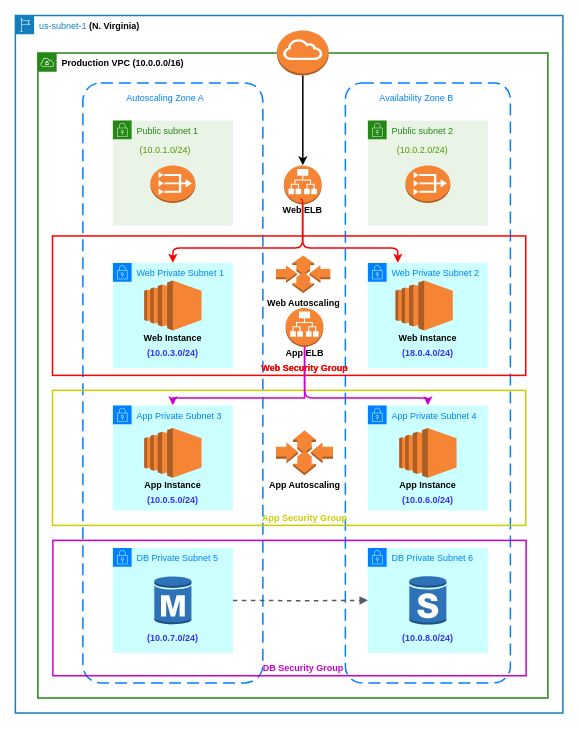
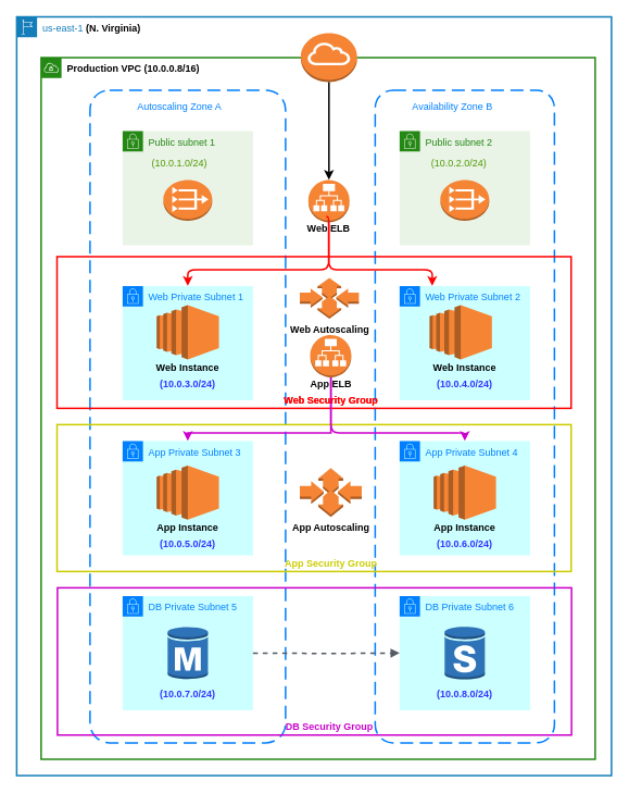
  <mxCell id="0" />
  <mxCell id="1" parent="0" />
- <mxCell id="2" value="us-subnet-1 &lt;font color=&quot;#000000&quot;&gt;&lt;b&gt;(N. Virginia)&lt;/b&gt;&lt;/font&gt;" style="points=[[0,0],[0.25,0],[0.5,0],[0.75,0],[1,0],[1,0.25],[1,0.5],[1,0.75],[1,1],[0.75,1],[0.5,1],[0.25,1],[0,1],[0,0.75],[0,0.5],[0,0.25]];outlineConnect=0;gradientColor=none;html=1;whiteSpace=wrap;fontSize=12;fontStyle=0;shape=mxgraph.aws4.group;grIcon=mxgraph.aws4.group_region;strokeColor=#147EBA;fillColor=none;verticalAlign=top;align=left;spacingLeft=30;fontColor=#147EBA;strokeWidth=2;" parent="1" vertex="1"><mxGeometry x="20" y="20" width="730" height="930" as="geometry" /></mxCell>
- <mxCell id="3" value="&lt;b&gt;&lt;font color=&quot;#000000&quot;&gt;Production VPC (10.0.0.0/16)&lt;/font&gt;&lt;/b&gt;" style="points=[[0,0],[0.25,0],[0.5,0],[0.75,0],[1,0],[1,0.25],[1,0.5],[1,0.75],[1,1],[0.75,1],[0.5,1],[0.25,1],[0,1],[0,0.75],[0,0.5],[0,0.25]];outlineConnect=0;gradientColor=none;html=1;whiteSpace=wrap;fontSize=12;fontStyle=0;shape=mxgraph.aws4.group;grIcon=mxgraph.aws4.group_vpc;strokeColor=#248814;fillColor=none;verticalAlign=top;align=left;spacingLeft=30;fontColor=#AAB7B8;dashed=0;strokeWidth=2;" parent="1" vertex="1"><mxGeometry x="50" y="70" width="680" height="860" as="geometry" /></mxCell>
+ <mxCell id="2" value="us-east-1 &lt;font color=&quot;#000000&quot;&gt;&lt;b&gt;(N. Virginia)&lt;/b&gt;&lt;/font&gt;" style="points=[[0,0],[0.25,0],[0.5,0],[0.75,0],[1,0],[1,0.25],[1,0.5],[1,0.75],[1,1],[0.75,1],[0.5,1],[0.25,1],[0,1],[0,0.75],[0,0.5],[0,0.25]];outlineConnect=0;gradientColor=none;html=1;whiteSpace=wrap;fontSize=12;fontStyle=0;shape=mxgraph.aws4.group;grIcon=mxgraph.aws4.group_region;strokeColor=#147EBA;fillColor=none;verticalAlign=top;align=left;spacingLeft=30;fontColor=#147EBA;strokeWidth=2;" parent="1" vertex="1"><mxGeometry x="20" y="20" width="730" height="930" as="geometry" /></mxCell>
+ <mxCell id="3" value="&lt;b&gt;&lt;font color=&quot;#000000&quot;&gt;Production VPC (10.0.0.8/16)&lt;/font&gt;&lt;/b&gt;" style="points=[[0,0],[0.25,0],[0.5,0],[0.75,0],[1,0],[1,0.25],[1,0.5],[1,0.75],[1,1],[0.75,1],[0.5,1],[0.25,1],[0,1],[0,0.75],[0,0.5],[0,0.25]];outlineConnect=0;gradientColor=none;html=1;whiteSpace=wrap;fontSize=12;fontStyle=0;shape=mxgraph.aws4.group;grIcon=mxgraph.aws4.group_vpc;strokeColor=#248814;fillColor=none;verticalAlign=top;align=left;spacingLeft=30;fontColor=#AAB7B8;dashed=0;strokeWidth=2;" parent="1" vertex="1"><mxGeometry x="50" y="70" width="680" height="860" as="geometry" /></mxCell>
  <mxCell id="4" value="" style="rounded=1;arcSize=10;dashed=1;fillColor=none;gradientColor=none;dashPattern=8 4;strokeWidth=2;strokeColor=#007FFF;" parent="1" vertex="1"><mxGeometry x="110" y="110" width="240" height="800" as="geometry" /></mxCell>
  <mxCell id="5" value="" style="rounded=1;arcSize=10;dashed=1;fillColor=none;gradientColor=none;dashPattern=8 4;strokeWidth=2;strokeColor=#007FFF;" parent="1" vertex="1"><mxGeometry x="460" y="110" width="220" height="800" as="geometry" /></mxCell>
  <mxCell id="6" value="&lt;font color=&quot;#007fff&quot;&gt;Autoscaling Zone A&lt;/font&gt;" style="text;html=1;strokeColor=none;fillColor=none;align=center;verticalAlign=middle;whiteSpace=wrap;rounded=0;" parent="1" vertex="1"><mxGeometry x="165" y="120" width="110" height="20" as="geometry" /></mxCell>
  <mxCell id="7" value="&lt;font color=&quot;#007fff&quot;&gt;Availability Zone B&lt;/font&gt;" style="text;html=1;strokeColor=none;fillColor=none;align=center;verticalAlign=middle;whiteSpace=wrap;rounded=0;" parent="1" vertex="1"><mxGeometry x="500" y="120" width="110" height="20" as="geometry" /></mxCell>
  <mxCell id="8" value="Public subnet 1" style="points=[[0,0],[0.25,0],[0.5,0],[0.75,0],[1,0],[1,0.25],[1,0.5],[1,0.75],[1,1],[0.75,1],[0.5,1],[0.25,1],[0,1],[0,0.75],[0,0.5],[0,0.25]];outlineConnect=0;gradientColor=none;html=1;whiteSpace=wrap;fontSize=12;fontStyle=0;shape=mxgraph.aws4.group;grIcon=mxgraph.aws4.group_security_group;grStroke=0;strokeColor=#248814;fillColor=#E9F3E6;verticalAlign=top;align=left;spacingLeft=30;fontColor=#248814;dashed=0;" parent="1" vertex="1"><mxGeometry x="150" y="160" width="160" height="140" as="geometry" /></mxCell>
  <mxCell id="9" value="Public subnet 2" style="points=[[0,0],[0.25,0],[0.5,0],[0.75,0],[1,0],[1,0.25],[1,0.5],[1,0.75],[1,1],[0.75,1],[0.5,1],[0.25,1],[0,1],[0,0.75],[0,0.5],[0,0.25]];outlineConnect=0;gradientColor=none;html=1;whiteSpace=wrap;fontSize=12;fontStyle=0;shape=mxgraph.aws4.group;grIcon=mxgraph.aws4.group_security_group;grStroke=0;strokeColor=#248814;fillColor=#E9F3E6;verticalAlign=top;align=left;spacingLeft=30;fontColor=#248814;dashed=0;" parent="1" vertex="1"><mxGeometry x="490" y="160" width="160" height="140" as="geometry" /></mxCell>
  <mxCell id="10" value="&lt;font color=&quot;#4d9900&quot;&gt;(10.0.1.0/24)&lt;/font&gt;" style="text;html=1;strokeColor=none;fillColor=none;align=center;verticalAlign=middle;whiteSpace=wrap;rounded=0;" parent="1" vertex="1"><mxGeometry x="180" y="190" width="80" height="20" as="geometry" /></mxCell>
  <mxCell id="11" value="&lt;font color=&quot;#4d9900&quot;&gt;(10.0.2.0/24)&lt;/font&gt;" style="text;html=1;strokeColor=none;fillColor=none;align=center;verticalAlign=middle;whiteSpace=wrap;rounded=0;" parent="1" vertex="1"><mxGeometry x="523.25" y="190" width="80" height="20" as="geometry" /></mxCell>
  <mxCell id="12" style="edgeStyle=orthogonalEdgeStyle;rounded=0;orthogonalLoop=1;jettySize=auto;html=1;exitX=0.5;exitY=1;exitDx=0;exitDy=0;" parent="1" source="10" target="10" edge="1"><mxGeometry relative="1" as="geometry" /></mxCell>
  <mxCell id="13" value="" style="outlineConnect=0;dashed=0;verticalLabelPosition=bottom;verticalAlign=top;align=center;html=1;shape=mxgraph.aws3.vpc_nat_gateway;fillColor=#F58534;gradientColor=none;strokeColor=#007FFF;strokeWidth=2;" parent="1" vertex="1"><mxGeometry x="200" y="220" width="60" height="50" as="geometry" /></mxCell>
  <mxCell id="14" value="&lt;font color=&quot;#007fff&quot;&gt;Web Private Subnet 1&lt;/font&gt;" style="points=[[0,0],[0.25,0],[0.5,0],[0.75,0],[1,0],[1,0.25],[1,0.5],[1,0.75],[1,1],[0.75,1],[0.5,1],[0.25,1],[0,1],[0,0.75],[0,0.5],[0,0.25]];outlineConnect=0;gradientColor=none;html=1;whiteSpace=wrap;fontSize=12;fontStyle=0;shape=mxgraph.aws4.group;grIcon=mxgraph.aws4.group_security_group;grStroke=0;verticalAlign=top;align=left;spacingLeft=30;fontColor=#248814;dashed=0;strokeColor=#007FFF;fillColor=#CCFFFF;" parent="1" vertex="1"><mxGeometry x="150" y="350" width="160" height="140" as="geometry" /></mxCell>
  <mxCell id="15" value="&lt;font color=&quot;#007fff&quot;&gt;Web Private Subnet 2&lt;/font&gt;" style="points=[[0,0],[0.25,0],[0.5,0],[0.75,0],[1,0],[1,0.25],[1,0.5],[1,0.75],[1,1],[0.75,1],[0.5,1],[0.25,1],[0,1],[0,0.75],[0,0.5],[0,0.25]];outlineConnect=0;gradientColor=none;html=1;whiteSpace=wrap;fontSize=12;fontStyle=0;shape=mxgraph.aws4.group;grIcon=mxgraph.aws4.group_security_group;grStroke=0;verticalAlign=top;align=left;spacingLeft=30;fontColor=#248814;dashed=0;strokeColor=#007FFF;fillColor=#CCFFFF;" parent="1" vertex="1"><mxGeometry x="490" y="350" width="160" height="140" as="geometry" /></mxCell>
  <mxCell id="16" value="" style="outlineConnect=0;dashed=0;verticalLabelPosition=bottom;verticalAlign=top;align=center;html=1;shape=mxgraph.aws3.ec2;fillColor=#F58534;gradientColor=none;strokeColor=#007FFF;strokeWidth=2;" parent="1" vertex="1"><mxGeometry x="191.75" y="373.5" width="76.5" height="66.5" as="geometry" /></mxCell>
  <mxCell id="17" value="" style="outlineConnect=0;dashed=0;verticalLabelPosition=bottom;verticalAlign=top;align=center;html=1;shape=mxgraph.aws3.ec2;fillColor=#F58534;gradientColor=none;strokeColor=#007FFF;strokeWidth=2;" parent="1" vertex="1"><mxGeometry x="526.75" y="373.5" width="76.5" height="66.5" as="geometry" /></mxCell>
  <mxCell id="18" value="&lt;b&gt;Web Instance&lt;/b&gt;" style="text;html=1;strokeColor=none;fillColor=none;align=center;verticalAlign=middle;whiteSpace=wrap;rounded=0;" parent="1" vertex="1"><mxGeometry x="185" y="440" width="90" height="20" as="geometry" /></mxCell>
  <mxCell id="19" value="&lt;b&gt;Web Instance&lt;/b&gt;" style="text;html=1;strokeColor=none;fillColor=none;align=center;verticalAlign=middle;whiteSpace=wrap;rounded=0;" parent="1" vertex="1"><mxGeometry x="525" y="440" width="90" height="20" as="geometry" /></mxCell>
  <mxCell id="20" value="&lt;font color=&quot;#3333ff&quot;&gt;&lt;b&gt;(10.0.3.0/24)&lt;/b&gt;&lt;/font&gt;" style="text;html=1;strokeColor=none;fillColor=none;align=center;verticalAlign=middle;whiteSpace=wrap;rounded=0;" parent="1" vertex="1"><mxGeometry x="210" y="460" width="40" height="20" as="geometry" /></mxCell>
- <mxCell id="21" value="&lt;font color=&quot;#3333ff&quot;&gt;&lt;b&gt;(18.0.4.0/24)&lt;/b&gt;&lt;/font&gt;" style="text;html=1;strokeColor=none;fillColor=none;align=center;verticalAlign=middle;whiteSpace=wrap;rounded=0;" parent="1" vertex="1"><mxGeometry x="550" y="460" width="40" height="20" as="geometry" /></mxCell>
+ <mxCell id="21" value="&lt;font color=&quot;#3333ff&quot;&gt;&lt;b&gt;(10.0.4.0/24)&lt;/b&gt;&lt;/font&gt;" style="text;html=1;strokeColor=none;fillColor=none;align=center;verticalAlign=middle;whiteSpace=wrap;rounded=0;" parent="1" vertex="1"><mxGeometry x="550" y="460" width="40" height="20" as="geometry" /></mxCell>
  <mxCell id="22" value="&lt;font color=&quot;#007fff&quot;&gt;App Private Subnet 3&lt;/font&gt;" style="points=[[0,0],[0.25,0],[0.5,0],[0.75,0],[1,0],[1,0.25],[1,0.5],[1,0.75],[1,1],[0.75,1],[0.5,1],[0.25,1],[0,1],[0,0.75],[0,0.5],[0,0.25]];outlineConnect=0;gradientColor=none;html=1;whiteSpace=wrap;fontSize=12;fontStyle=0;shape=mxgraph.aws4.group;grIcon=mxgraph.aws4.group_security_group;grStroke=0;verticalAlign=top;align=left;spacingLeft=30;fontColor=#248814;dashed=0;strokeColor=#007FFF;fillColor=#CCFFFF;" parent="1" vertex="1"><mxGeometry x="150" y="540" width="160" height="140" as="geometry" /></mxCell>
  <mxCell id="23" value="&lt;font color=&quot;#007fff&quot;&gt;App Private Subnet 4&lt;/font&gt;" style="points=[[0,0],[0.25,0],[0.5,0],[0.75,0],[1,0],[1,0.25],[1,0.5],[1,0.75],[1,1],[0.75,1],[0.5,1],[0.25,1],[0,1],[0,0.75],[0,0.5],[0,0.25]];outlineConnect=0;gradientColor=none;html=1;whiteSpace=wrap;fontSize=12;fontStyle=0;shape=mxgraph.aws4.group;grIcon=mxgraph.aws4.group_security_group;grStroke=0;verticalAlign=top;align=left;spacingLeft=30;fontColor=#248814;dashed=0;strokeColor=#007FFF;fillColor=#CCFFFF;" parent="1" vertex="1"><mxGeometry x="490" y="540" width="160" height="140" as="geometry" /></mxCell>
  <mxCell id="24" value="" style="outlineConnect=0;dashed=0;verticalLabelPosition=bottom;verticalAlign=top;align=center;html=1;shape=mxgraph.aws3.ec2;fillColor=#F58534;gradientColor=none;strokeColor=#007FFF;strokeWidth=2;" parent="1" vertex="1"><mxGeometry x="191.75" y="570" width="76.5" height="66.5" as="geometry" /></mxCell>
  <mxCell id="25" value="" style="outlineConnect=0;dashed=0;verticalLabelPosition=bottom;verticalAlign=top;align=center;html=1;shape=mxgraph.aws3.ec2;fillColor=#F58534;gradientColor=none;strokeColor=#007FFF;strokeWidth=2;" parent="1" vertex="1"><mxGeometry x="531.75" y="570" width="76.5" height="66.5" as="geometry" /></mxCell>
  <mxCell id="26" value="&lt;b&gt;App Instance&lt;/b&gt;" style="text;html=1;strokeColor=none;fillColor=none;align=center;verticalAlign=middle;whiteSpace=wrap;rounded=0;" parent="1" vertex="1"><mxGeometry x="185" y="636.5" width="90" height="20" as="geometry" /></mxCell>
  <mxCell id="27" value="&lt;b&gt;App Instance&lt;/b&gt;" style="text;html=1;strokeColor=none;fillColor=none;align=center;verticalAlign=middle;whiteSpace=wrap;rounded=0;" parent="1" vertex="1"><mxGeometry x="525" y="636.5" width="90" height="20" as="geometry" /></mxCell>
  <mxCell id="28" value="&lt;b&gt;&lt;font color=&quot;#3333ff&quot;&gt;(10.0.5.0/24)&lt;/font&gt;&lt;/b&gt;" style="text;html=1;strokeColor=none;fillColor=none;align=center;verticalAlign=middle;whiteSpace=wrap;rounded=0;" parent="1" vertex="1"><mxGeometry x="210" y="656.5" width="40" height="20" as="geometry" /></mxCell>
  <mxCell id="29" value="&lt;b&gt;&lt;font color=&quot;#3333ff&quot;&gt;(10.0.6.0/24)&lt;/font&gt;&lt;/b&gt;" style="text;html=1;strokeColor=none;fillColor=none;align=center;verticalAlign=middle;whiteSpace=wrap;rounded=0;" parent="1" vertex="1"><mxGeometry x="550" y="656.5" width="40" height="20" as="geometry" /></mxCell>
  <mxCell id="30" value="" style="outlineConnect=0;dashed=0;verticalLabelPosition=bottom;verticalAlign=top;align=center;html=1;shape=mxgraph.aws3.vpc_nat_gateway;fillColor=#F58534;gradientColor=none;strokeColor=#007FFF;strokeWidth=2;" parent="1" vertex="1"><mxGeometry x="540" y="220" width="60" height="50" as="geometry" /></mxCell>
  <mxCell id="31" value="&lt;font color=&quot;#007fff&quot;&gt;DB Private Subnet 5&lt;/font&gt;" style="points=[[0,0],[0.25,0],[0.5,0],[0.75,0],[1,0],[1,0.25],[1,0.5],[1,0.75],[1,1],[0.75,1],[0.5,1],[0.25,1],[0,1],[0,0.75],[0,0.5],[0,0.25]];outlineConnect=0;gradientColor=none;html=1;whiteSpace=wrap;fontSize=12;fontStyle=0;shape=mxgraph.aws4.group;grIcon=mxgraph.aws4.group_security_group;grStroke=0;verticalAlign=top;align=left;spacingLeft=30;fontColor=#248814;dashed=0;strokeColor=#007FFF;fillColor=#CCFFFF;" parent="1" vertex="1"><mxGeometry x="150" y="730" width="160" height="140" as="geometry" /></mxCell>
  <mxCell id="32" value="&lt;font color=&quot;#007fff&quot;&gt;DB Private Subnet 6&lt;/font&gt;" style="points=[[0,0],[0.25,0],[0.5,0],[0.75,0],[1,0],[1,0.25],[1,0.5],[1,0.75],[1,1],[0.75,1],[0.5,1],[0.25,1],[0,1],[0,0.75],[0,0.5],[0,0.25]];outlineConnect=0;gradientColor=none;html=1;whiteSpace=wrap;fontSize=12;fontStyle=0;shape=mxgraph.aws4.group;grIcon=mxgraph.aws4.group_security_group;grStroke=0;verticalAlign=top;align=left;spacingLeft=30;fontColor=#248814;dashed=0;strokeColor=#007FFF;fillColor=#CCFFFF;" parent="1" vertex="1"><mxGeometry x="490" y="730" width="160" height="140" as="geometry" /></mxCell>
  <mxCell id="33" value="" style="outlineConnect=0;dashed=0;verticalLabelPosition=bottom;verticalAlign=top;align=center;html=1;shape=mxgraph.aws3.rds_db_instance;fillColor=#2E73B8;gradientColor=none;strokeColor=#007FFF;strokeWidth=2;" parent="1" vertex="1"><mxGeometry x="205.25" y="767" width="49.5" height="66" as="geometry" /></mxCell>
  <mxCell id="34" value="" style="outlineConnect=0;dashed=0;verticalLabelPosition=bottom;verticalAlign=top;align=center;html=1;shape=mxgraph.aws3.rds_db_instance_standby_multi_az;fillColor=#2E73B8;gradientColor=none;strokeColor=#007FFF;strokeWidth=2;" parent="1" vertex="1"><mxGeometry x="545.25" y="767" width="49.5" height="66" as="geometry" /></mxCell>
  <mxCell id="35" value="&lt;b&gt;&lt;font color=&quot;#3333ff&quot;&gt;(10.0.7.0/24)&lt;/font&gt;&lt;/b&gt;" style="text;html=1;strokeColor=none;fillColor=none;align=center;verticalAlign=middle;whiteSpace=wrap;rounded=0;" parent="1" vertex="1"><mxGeometry x="210" y="840" width="40" height="20" as="geometry" /></mxCell>
  <mxCell id="36" value="&lt;b&gt;&lt;font color=&quot;#3333ff&quot;&gt;(10.0.8.0/24)&lt;/font&gt;&lt;/b&gt;" style="text;html=1;strokeColor=none;fillColor=none;align=center;verticalAlign=middle;whiteSpace=wrap;rounded=0;" parent="1" vertex="1"><mxGeometry x="550" y="840" width="40" height="20" as="geometry" /></mxCell>
  <mxCell id="37" value="" style="rounded=0;arcSize=10;fillColor=none;gradientColor=none;strokeWidth=2;sketch=0;strokeColor=#CC00CC;" parent="1" vertex="1"><mxGeometry x="70" y="720" width="631" height="180.5" as="geometry" /></mxCell>
  <mxCell id="38" value="&lt;font color=&quot;#cc00cc&quot;&gt;&lt;b&gt;DB Security Group&lt;/b&gt;&lt;/font&gt;" style="text;html=1;strokeColor=none;fillColor=none;align=center;verticalAlign=middle;whiteSpace=wrap;rounded=0;sketch=0;" parent="1" vertex="1"><mxGeometry x="339" y="880.5" width="130" height="20" as="geometry" /></mxCell>
  <mxCell id="39" value="" style="rounded=0;arcSize=10;fillColor=none;gradientColor=none;strokeWidth=2;sketch=0;strokeColor=#CCCC00;shadow=0;glass=0;fontStyle=1" parent="1" vertex="1"><mxGeometry x="69.5" y="520" width="631" height="180" as="geometry" /></mxCell>
  <mxCell id="40" value="&lt;b&gt;&lt;font color=&quot;#cccc00&quot;&gt;App Security Group&lt;/font&gt;&lt;/b&gt;" style="text;html=1;strokeColor=none;fillColor=none;align=center;verticalAlign=middle;whiteSpace=wrap;rounded=0;sketch=0;" parent="1" vertex="1"><mxGeometry x="340.5" y="680" width="130" height="20" as="geometry" /></mxCell>
  <mxCell id="41" value="" style="rounded=0;arcSize=10;fillColor=none;gradientColor=none;strokeWidth=2;sketch=0;shadow=0;glass=0;strokeColor=#FF0000;" parent="1" vertex="1"><mxGeometry x="69.5" y="314.12" width="631" height="185.88" as="geometry" /></mxCell>
  <mxCell id="42" style="edgeStyle=orthogonalEdgeStyle;rounded=0;orthogonalLoop=1;jettySize=auto;html=1;strokeWidth=2;strokeColor=#CC00CC;" edge="1" parent="1" source="47" target="22"><mxGeometry relative="1" as="geometry"><Array as="points"><mxPoint x="406" y="530" /><mxPoint x="230" y="530" /></Array></mxGeometry></mxCell>
  <mxCell id="43" value="&lt;b&gt;&lt;font color=&quot;#ff0000&quot;&gt;Web Security Group&lt;/font&gt;&lt;/b&gt;" style="text;html=1;strokeColor=none;fillColor=none;align=center;verticalAlign=middle;whiteSpace=wrap;rounded=0;sketch=0;" parent="1" vertex="1"><mxGeometry x="340.5" y="480" width="130" height="20" as="geometry" /></mxCell>
  <mxCell id="44" value="" style="edgeStyle=orthogonalEdgeStyle;html=1;endArrow=block;elbow=vertical;startArrow=none;endFill=1;strokeColor=#545B64;rounded=0;dashed=1;strokeWidth=2;" parent="1" target="32" edge="1"><mxGeometry width="100" relative="1" as="geometry"><mxPoint x="310" y="800" as="sourcePoint" /><mxPoint x="410" y="800" as="targetPoint" /></mxGeometry></mxCell>
  <mxCell id="45" value="&lt;b&gt;Web Autoscaling&lt;/b&gt;" style="outlineConnect=0;dashed=0;verticalLabelPosition=bottom;verticalAlign=top;align=center;html=1;shape=mxgraph.aws3.auto_scaling;fillColor=#F58534;gradientColor=none;" vertex="1" parent="1"><mxGeometry x="367.5" y="340" width="72.5" height="50" as="geometry" /></mxCell>
  <mxCell id="46" value="" style="outlineConnect=0;dashed=0;verticalLabelPosition=bottom;verticalAlign=top;align=center;html=1;shape=mxgraph.aws3.auto_scaling;fillColor=#F58534;gradientColor=none;" vertex="1" parent="1"><mxGeometry x="367.5" y="573.25" width="76" height="60" as="geometry" /></mxCell>
  <mxCell id="47" value="" style="outlineConnect=0;dashed=0;verticalLabelPosition=bottom;verticalAlign=top;align=center;html=1;shape=mxgraph.aws3.application_load_balancer;fillColor=#F58534;gradientColor=none;" vertex="1" parent="1"><mxGeometry x="380.25" y="410" width="50.5" height="52" as="geometry" /></mxCell>
  <mxCell id="48" value="" style="outlineConnect=0;dashed=0;verticalLabelPosition=bottom;verticalAlign=top;align=center;html=1;shape=mxgraph.aws3.application_load_balancer;fillColor=#F58534;gradientColor=none;" vertex="1" parent="1"><mxGeometry x="378" y="220" width="50.5" height="52" as="geometry" /></mxCell>
  <mxCell id="49" value="" style="edgeStyle=segmentEdgeStyle;endArrow=classic;html=1;strokeWidth=2;strokeColor=#CC00CC;" edge="1" parent="1" source="47" target="23"><mxGeometry width="50" height="50" relative="1" as="geometry"><mxPoint x="380" y="530" as="sourcePoint" /><mxPoint x="430" y="480" as="targetPoint" /><Array as="points"><mxPoint x="406" y="530" /><mxPoint x="570" y="530" /></Array></mxGeometry></mxCell>
  <mxCell id="50" value="&lt;b&gt;&lt;font color=&quot;#ff0000&quot;&gt;Web Security Group&lt;/font&gt;&lt;/b&gt;" style="text;html=1;strokeColor=none;fillColor=none;align=center;verticalAlign=middle;whiteSpace=wrap;rounded=0;sketch=0;" vertex="1" parent="1"><mxGeometry x="340.5" y="480" width="130" height="20" as="geometry" /></mxCell>
  <mxCell id="51" value="&lt;b&gt;App Autoscaling&lt;/b&gt;" style="text;html=1;strokeColor=none;fillColor=none;align=center;verticalAlign=middle;whiteSpace=wrap;rounded=0;" vertex="1" parent="1"><mxGeometry x="354.75" y="636.5" width="101.5" height="20" as="geometry" /></mxCell>
  <mxCell id="52" value="&lt;b&gt;App ELB&lt;/b&gt;" style="text;html=1;strokeColor=none;fillColor=none;align=center;verticalAlign=middle;whiteSpace=wrap;rounded=0;" vertex="1" parent="1"><mxGeometry x="365.5" y="460" width="80" height="20" as="geometry" /></mxCell>
  <mxCell id="53" value="" style="edgeStyle=segmentEdgeStyle;endArrow=classic;html=1;strokeWidth=2;strokeColor=#FF0000;" edge="1" parent="1" target="14"><mxGeometry width="50" height="50" relative="1" as="geometry"><mxPoint x="400" y="265" as="sourcePoint" /><mxPoint x="420" y="300" as="targetPoint" /><Array as="points"><mxPoint x="403" y="265" /><mxPoint x="403" y="330" /><mxPoint x="230" y="330" /></Array></mxGeometry></mxCell>
  <mxCell id="54" value="" style="edgeStyle=segmentEdgeStyle;endArrow=classic;html=1;strokeWidth=2;entryX=0.25;entryY=0;entryDx=0;entryDy=0;strokeColor=#FF0000;" edge="1" parent="1" target="15"><mxGeometry width="50" height="50" relative="1" as="geometry"><mxPoint x="403" y="272" as="sourcePoint" /><mxPoint x="240" y="340" as="targetPoint" /><Array as="points"><mxPoint x="403" y="330" /><mxPoint x="530" y="330" /></Array></mxGeometry></mxCell>
  <mxCell id="55" value="&lt;b&gt;Web ELB&lt;/b&gt;" style="text;html=1;strokeColor=none;fillColor=none;align=center;verticalAlign=middle;whiteSpace=wrap;rounded=0;" vertex="1" parent="1"><mxGeometry x="368.25" y="270" width="70" height="20" as="geometry" /></mxCell>
  <mxCell id="56" value="" style="outlineConnect=0;dashed=0;verticalLabelPosition=bottom;verticalAlign=top;align=center;html=1;shape=mxgraph.aws3.internet_gateway;fillColor=#F58534;gradientColor=none;" vertex="1" parent="1"><mxGeometry x="368.75" y="40" width="69" height="60" as="geometry" /></mxCell>
  <mxCell id="57" value="" style="endArrow=classic;html=1;strokeWidth=2;entryX=0.5;entryY=0;entryDx=0;entryDy=0;entryPerimeter=0;" edge="1" parent="1" source="56" target="48"><mxGeometry width="50" height="50" relative="1" as="geometry"><mxPoint x="380" y="200" as="sourcePoint" /><mxPoint x="430" y="150" as="targetPoint" /></mxGeometry></mxCell>
